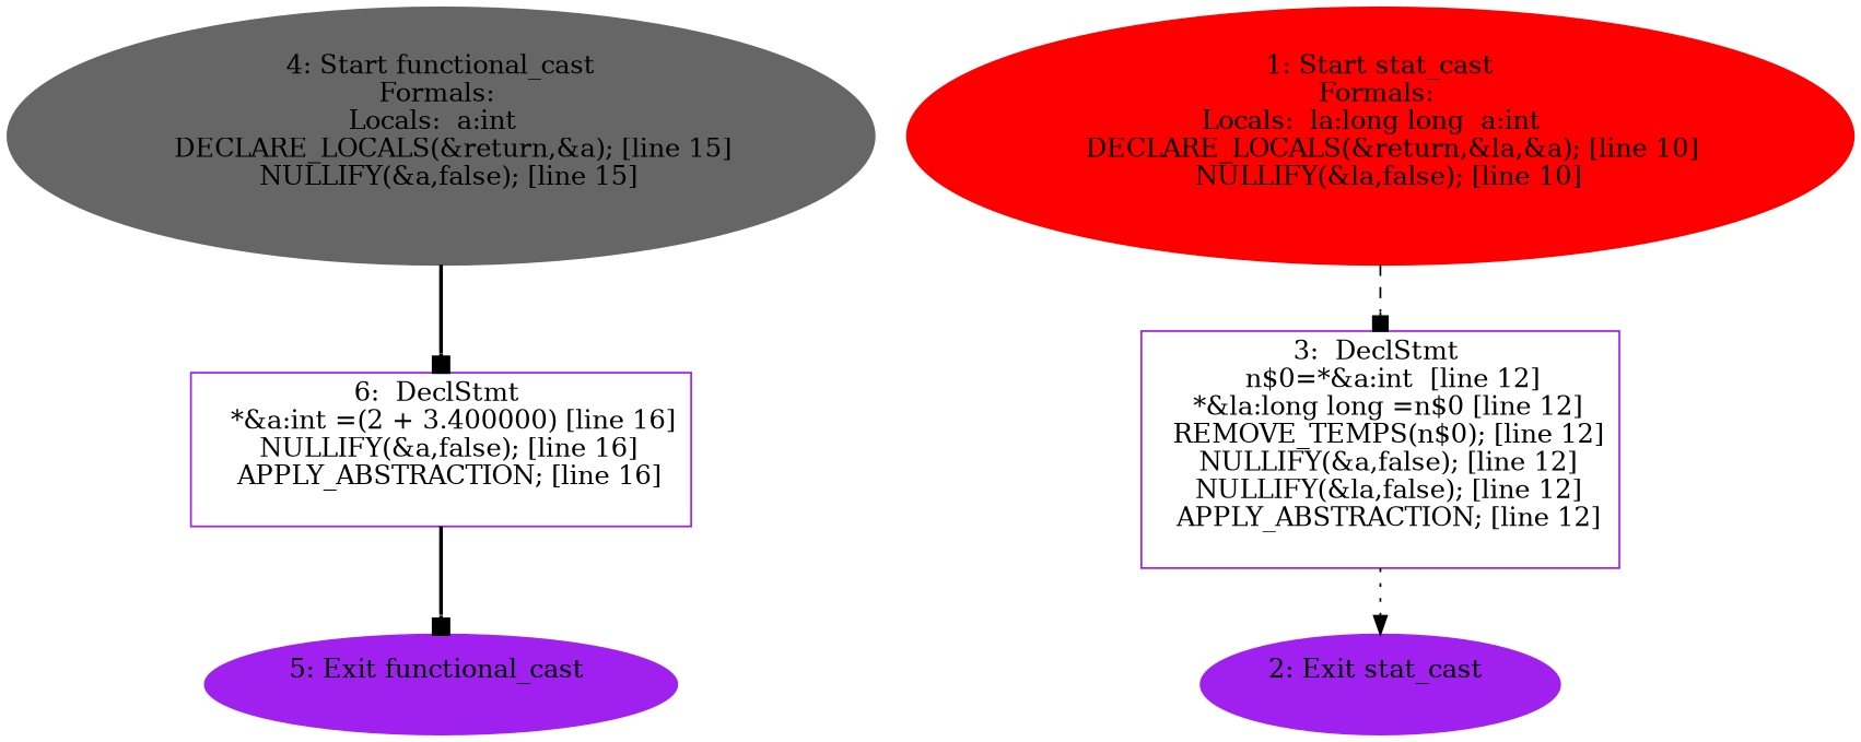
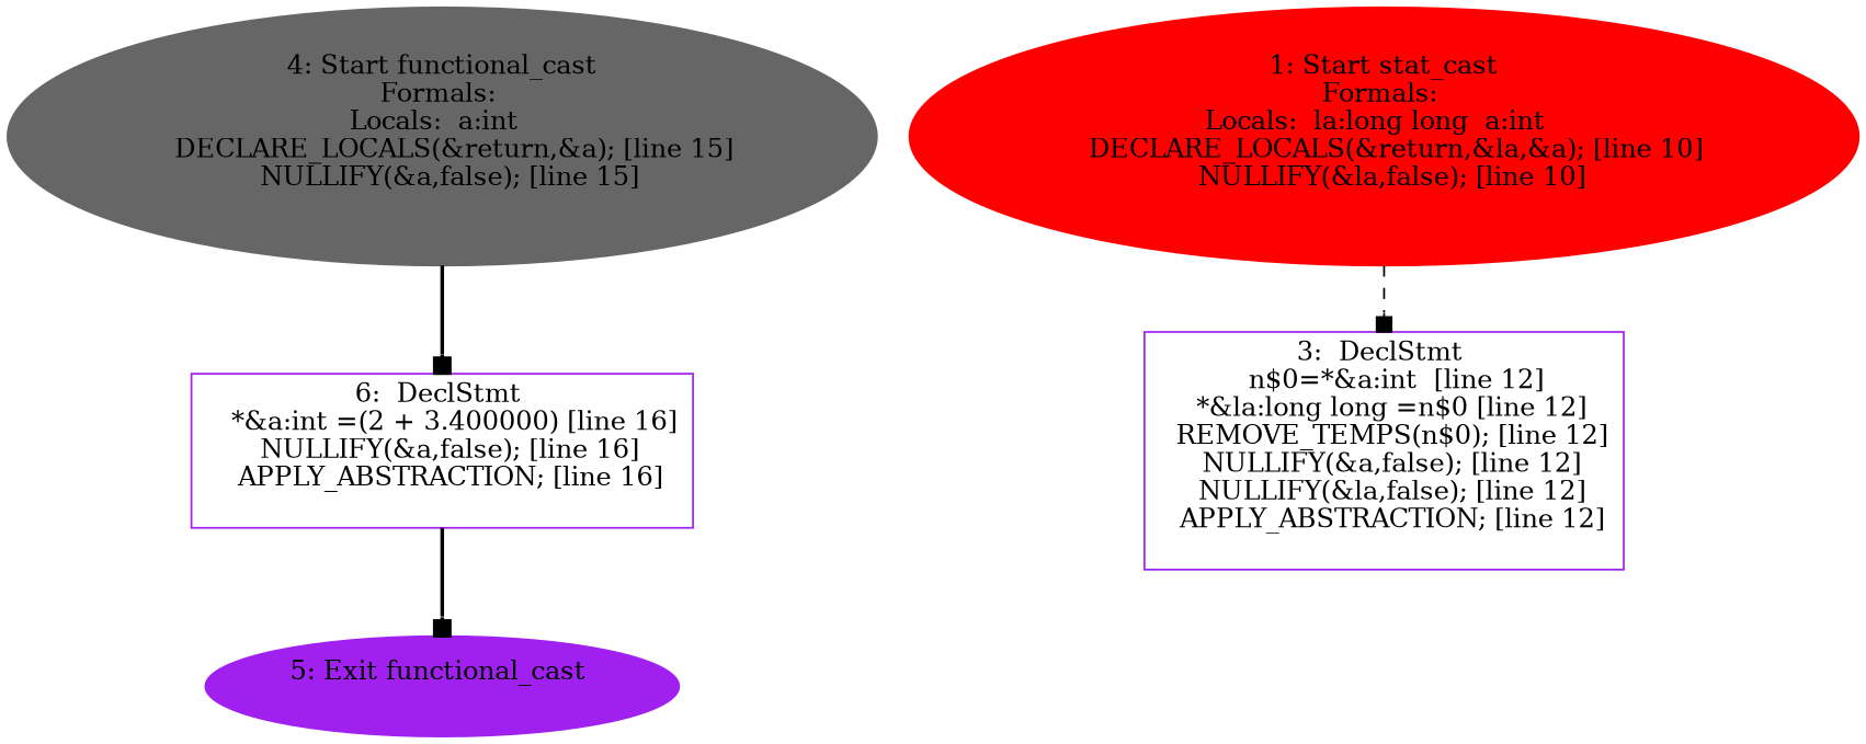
  digraph {
    node [color=purple style=filled]
    edge [style=bold arrowhead=box]
    n1 [label="6:  DeclStmt \n   *&a:int =(2 + 3.400000) [line 16]\n  NULLIFY(&a,false); [line 16]\n  APPLY_ABSTRACTION; [line 16]\n " shape=box style=""]
    n2 [label="5: Exit functional_cast \n  "]
    n3 [color=gray40 label="4: Start functional_cast\nFormals: \nLocals:  a:int  \n   DECLARE_LOCALS(&return,&a); [line 15]\n  NULLIFY(&a,false); [line 15]\n "]
    n4 [label="3:  DeclStmt \n   n$0=*&a:int  [line 12]\n  *&la:long long =n$0 [line 12]\n  REMOVE_TEMPS(n$0); [line 12]\n  NULLIFY(&a,false); [line 12]\n  NULLIFY(&la,false); [line 12]\n  APPLY_ABSTRACTION; [line 12]\n " shape=box style=""]
-   n5 [label="2: Exit stat_cast \n  "]
    n6 [color=red label="1: Start stat_cast\nFormals: \nLocals:  la:long long  a:int  \n   DECLARE_LOCALS(&return,&la,&a); [line 10]\n  NULLIFY(&la,false); [line 10]\n "]
    n1 -> n2
    n3 -> n1
-   n4 -> n5 [style=dotted arrowhead=normal]
    n6 -> n4 [style=dashed]
  }
